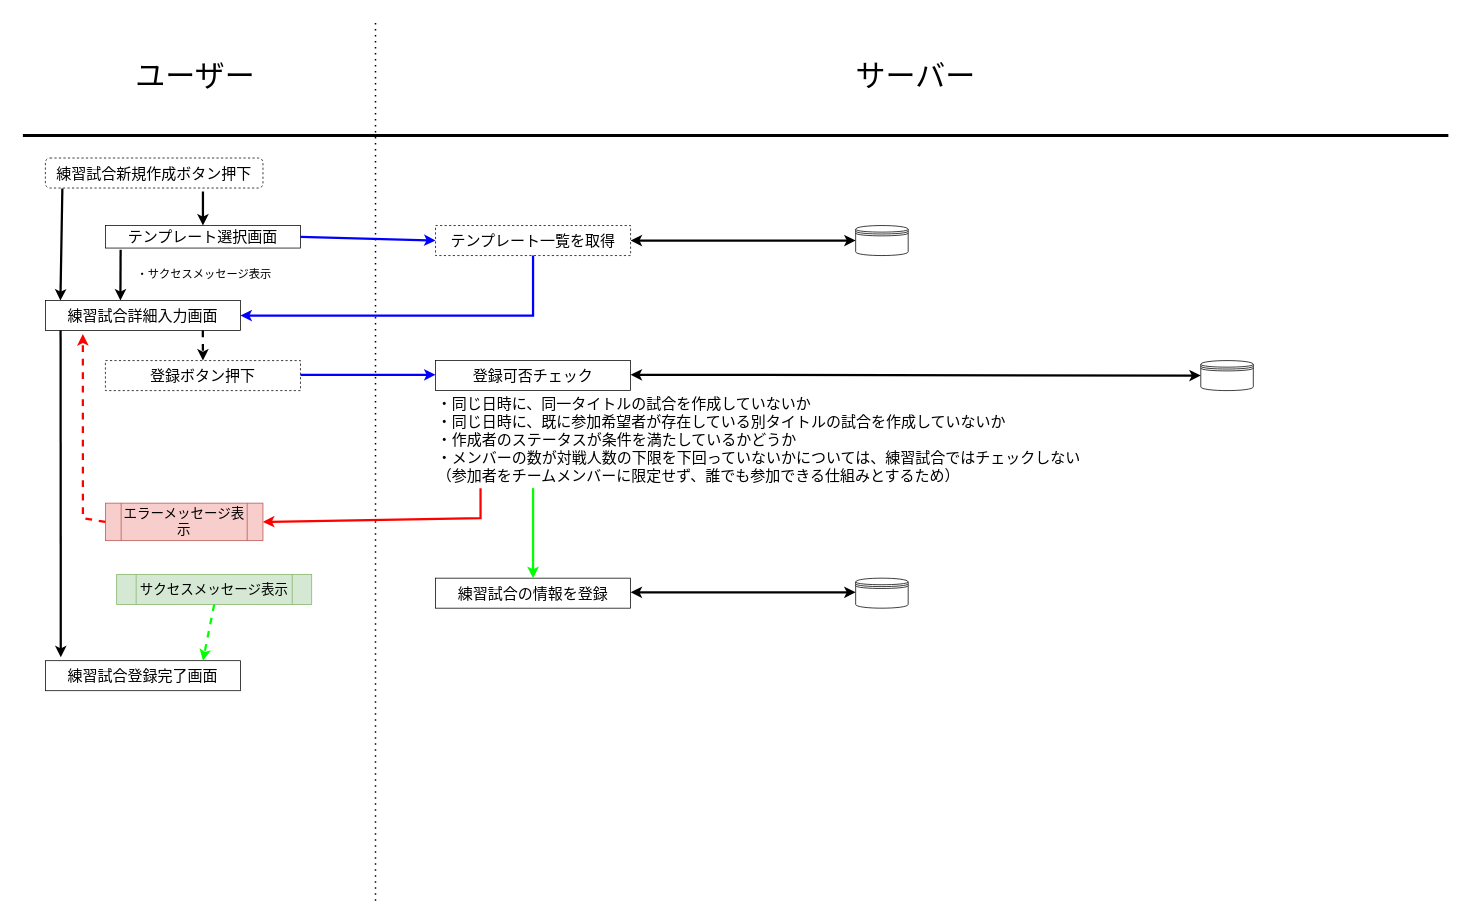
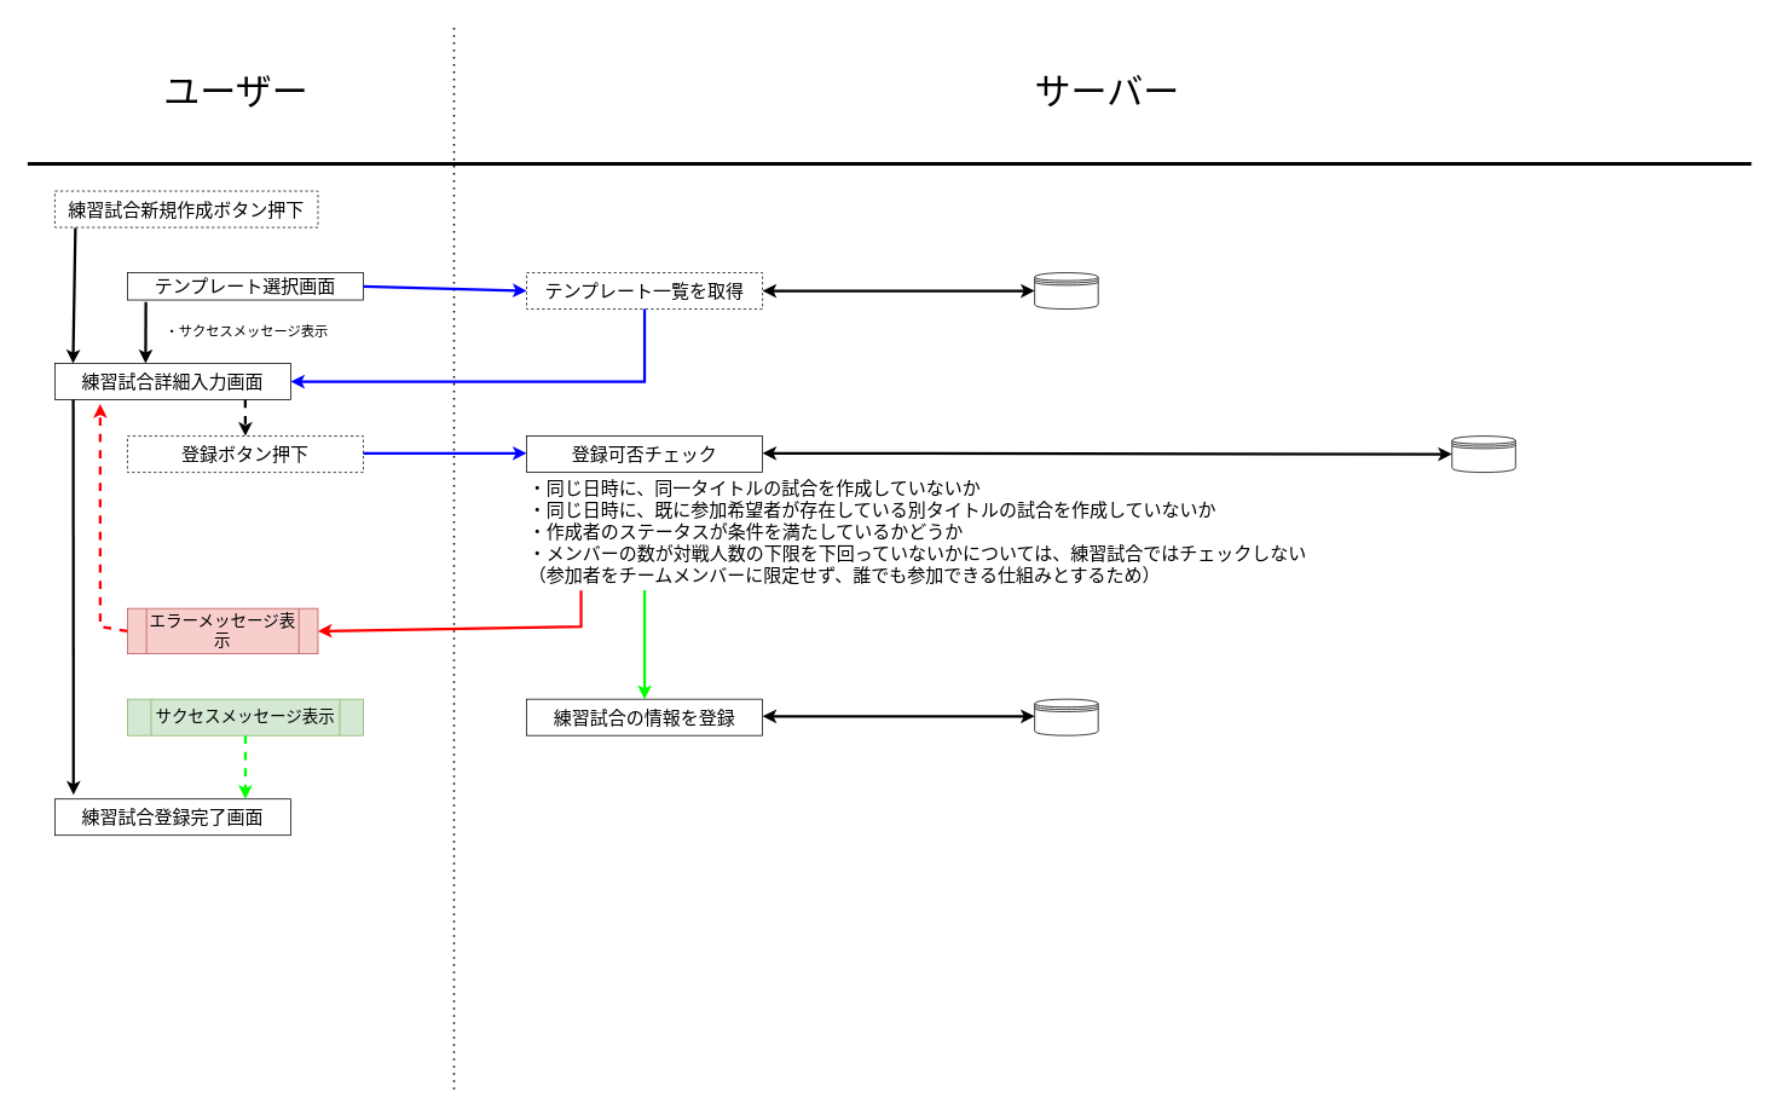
  <mxCell id="0" />
  <mxCell id="1" parent="0" />
  <mxCell id="2" value="" style="endArrow=none;html=1;rounded=0;strokeWidth=4;" parent="1" edge="1"><mxGeometry width="50" height="50" relative="1" as="geometry"><mxPoint x="30" y="180" as="sourcePoint" /><mxPoint x="1930" y="180" as="targetPoint" /></mxGeometry></mxCell>
  <mxCell id="3" value="" style="endArrow=none;dashed=1;html=1;dashPattern=1 3;strokeWidth=2;rounded=0;" parent="1" edge="1"><mxGeometry width="50" height="50" relative="1" as="geometry"><mxPoint x="500" y="1200" as="sourcePoint" /><mxPoint x="500" y="30" as="targetPoint" /></mxGeometry></mxCell>
  <mxCell id="4" value="ユーザー" style="text;html=1;strokeColor=none;fillColor=none;align=center;verticalAlign=middle;whiteSpace=wrap;rounded=0;fontSize=40;" parent="1" vertex="1"><mxGeometry width="480" height="160" as="geometry" x="20" y="20" /></mxCell>
  <mxCell id="5" value="サーバー" style="text;html=1;strokeColor=none;fillColor=none;align=center;verticalAlign=middle;whiteSpace=wrap;rounded=0;fontSize=40;" parent="1" vertex="1"><mxGeometry x="500" width="1440" height="160" as="geometry" y="20" /></mxCell>
- <mxCell id="6" value="練習試合新規作成ボタン押下" style="whiteSpace=wrap;html=1;fontSize=20;dashed=1;rounded=1;" parent="1" vertex="1"><mxGeometry x="60" y="210" width="290" height="40" as="geometry" /></mxCell>
+ <mxCell id="6" value="練習試合新規作成ボタン押下" style="rounded=0;whiteSpace=wrap;html=1;fontSize=20;dashed=1;" parent="1" vertex="1"><mxGeometry x="60" y="210" width="290" height="40" as="geometry" /></mxCell>
  <mxCell id="7" value="テンプレート選択画面" style="rounded=0;whiteSpace=wrap;html=1;fontSize=20;" parent="1" vertex="1"><mxGeometry x="140" y="300" width="260" height="30" as="geometry" /></mxCell>
- <mxCell id="8" value="" style="endArrow=classic;html=1;rounded=0;fontSize=20;strokeColor=#000000;strokeWidth=3;entryX=0.5;entryY=0;entryDx=0;entryDy=0;exitX=0.724;exitY=1.113;exitDx=0;exitDy=0;exitPerimeter=0;" parent="1" source="6" target="7" edge="1"><mxGeometry width="50" height="50" relative="1" as="geometry"><mxPoint x="350" y="210" as="sourcePoint" /><mxPoint x="570" y="310" as="targetPoint" /></mxGeometry></mxCell>
  <mxCell id="9" value="練習試合詳細入力画面" style="rounded=0;whiteSpace=wrap;html=1;fontSize=20;" parent="1" vertex="1"><mxGeometry x="60" y="400" width="260" height="40" as="geometry" /></mxCell>
  <mxCell id="10" value="" style="endArrow=classic;html=1;rounded=0;fontSize=20;strokeColor=#000000;strokeWidth=3;entryX=0.077;entryY=0;entryDx=0;entryDy=0;entryPerimeter=0;exitX=0.078;exitY=1.014;exitDx=0;exitDy=0;exitPerimeter=0;" parent="1" source="6" target="9" edge="1"><mxGeometry width="50" height="50" relative="1" as="geometry"><mxPoint x="400" y="250" as="sourcePoint" /><mxPoint x="560" y="440" as="targetPoint" /></mxGeometry></mxCell>
  <mxCell id="11" value="" style="endArrow=classic;html=1;rounded=0;fontSize=20;strokeColor=#000000;strokeWidth=3;entryX=0.5;entryY=0;entryDx=0;entryDy=0;exitX=0.078;exitY=1.072;exitDx=0;exitDy=0;exitPerimeter=0;" parent="1" source="7" edge="1"><mxGeometry width="50" height="50" relative="1" as="geometry"><mxPoint x="160.34" y="351.16" as="sourcePoint" /><mxPoint x="160" y="400" as="targetPoint" /></mxGeometry></mxCell>
  <mxCell id="12" value="・サクセスメッセージ表示" style="text;html=1;strokeColor=none;fillColor=none;align=left;verticalAlign=middle;whiteSpace=wrap;rounded=0;fontSize=15;" parent="1" vertex="1"><mxGeometry x="180" y="350" width="330" height="30" as="geometry" /></mxCell>
  <mxCell id="13" value="テンプレート一覧を取得" style="rounded=0;whiteSpace=wrap;html=1;fontSize=20;dashed=1;" parent="1" vertex="1"><mxGeometry x="580" y="300" width="260" height="40" as="geometry" /></mxCell>
  <mxCell id="14" value="" style="endArrow=classic;html=1;rounded=0;fontSize=15;strokeColor=#0000FF;strokeWidth=3;exitX=1;exitY=0.5;exitDx=0;exitDy=0;entryX=0;entryY=0.5;entryDx=0;entryDy=0;" parent="1" source="7" target="13" edge="1"><mxGeometry width="50" height="50" relative="1" as="geometry"><mxPoint x="620" y="470" as="sourcePoint" /><mxPoint x="720" y="390" as="targetPoint" /></mxGeometry></mxCell>
  <mxCell id="15" value="" style="shape=datastore;whiteSpace=wrap;html=1;fontSize=15;" parent="1" vertex="1"><mxGeometry x="1140" y="300" width="70" height="40" as="geometry" /></mxCell>
  <mxCell id="16" value="" style="endArrow=classic;startArrow=classic;html=1;rounded=0;fontSize=15;strokeColor=#000000;strokeWidth=3;exitX=1;exitY=0.5;exitDx=0;exitDy=0;entryX=0;entryY=0.5;entryDx=0;entryDy=0;" parent="1" source="13" target="15" edge="1"><mxGeometry width="50" height="50" relative="1" as="geometry"><mxPoint x="1000" y="350" as="sourcePoint" /><mxPoint x="1050" y="300" as="targetPoint" /></mxGeometry></mxCell>
  <mxCell id="17" value="" style="endArrow=classic;html=1;rounded=0;fontSize=15;strokeColor=#0000FF;strokeWidth=3;exitX=0.5;exitY=1;exitDx=0;exitDy=0;entryX=1;entryY=0.5;entryDx=0;entryDy=0;" parent="1" source="13" target="9" edge="1"><mxGeometry width="50" height="50" relative="1" as="geometry"><mxPoint x="790" y="510" as="sourcePoint" /><mxPoint x="840" y="460" as="targetPoint" /><Array as="points"><mxPoint x="710" y="420" /></Array></mxGeometry></mxCell>
  <mxCell id="18" value="登録ボタン押下" style="rounded=0;whiteSpace=wrap;html=1;fontSize=20;dashed=1;" parent="1" vertex="1"><mxGeometry x="140" y="480" width="260" height="40" as="geometry" /></mxCell>
  <mxCell id="19" value="登録可否チェック" style="rounded=0;whiteSpace=wrap;html=1;fontSize=20;" parent="1" vertex="1"><mxGeometry x="580" y="480" width="260" height="40" as="geometry" /></mxCell>
  <mxCell id="20" value="" style="endArrow=classic;html=1;rounded=0;fontSize=15;strokeColor=#0000FF;strokeWidth=3;exitX=1;exitY=0.5;exitDx=0;exitDy=0;entryX=0;entryY=0.5;entryDx=0;entryDy=0;" parent="1" edge="1"><mxGeometry width="50" height="50" relative="1" as="geometry"><mxPoint x="400" y="499" as="sourcePoint" /><mxPoint x="580" y="499" as="targetPoint" /></mxGeometry></mxCell>
  <mxCell id="21" value="・同じ日時に、同一タイトルの試合を作成していないか&lt;br&gt;・同じ日時に、既に参加希望者が存在している別タイトルの試合を作成していないか&lt;br&gt;・作成者のステータスが条件を満たしているかどうか&lt;br&gt;・メンバーの数が対戦人数の下限を下回っていないかについては、練習試合ではチェックしない&lt;br&gt;（参加者をチームメンバーに限定せず、誰でも参加できる仕組みとするため）" style="text;html=1;strokeColor=none;fillColor=none;align=left;verticalAlign=middle;whiteSpace=wrap;rounded=0;fontSize=20;" parent="1" vertex="1"><mxGeometry x="580" y="570" width="1010" height="30" as="geometry" /></mxCell>
  <mxCell id="22" value="エラーメッセージ表示" style="shape=process;whiteSpace=wrap;html=1;backgroundOutline=1;fontSize=18;fillColor=#f8cecc;strokeColor=#b85450;" parent="1" vertex="1"><mxGeometry x="140" y="670" width="210" height="50" as="geometry" /></mxCell>
  <mxCell id="23" value="" style="endArrow=classic;html=1;rounded=0;fontSize=20;strokeColor=#FF0000;strokeWidth=3;entryX=1;entryY=0.5;entryDx=0;entryDy=0;" parent="1" target="22" edge="1"><mxGeometry width="50" height="50" relative="1" as="geometry"><mxPoint x="640" y="650" as="sourcePoint" /><mxPoint x="840" y="400" as="targetPoint" /><Array as="points"><mxPoint x="640" y="690" /></Array></mxGeometry></mxCell>
  <mxCell id="24" value="" style="endArrow=classic;html=1;rounded=0;fontSize=20;strokeColor=#FF0000;strokeWidth=3;exitX=0;exitY=0.5;exitDx=0;exitDy=0;entryX=0.192;entryY=1.117;entryDx=0;entryDy=0;entryPerimeter=0;dashed=1;" parent="1" source="22" target="9" edge="1"><mxGeometry width="50" height="50" relative="1" as="geometry"><mxPoint x="660" y="310" as="sourcePoint" /><mxPoint x="710" y="260" as="targetPoint" /><Array as="points"><mxPoint x="110" y="690" /></Array></mxGeometry></mxCell>
  <mxCell id="25" value="" style="endArrow=classic;html=1;rounded=0;fontSize=20;strokeColor=#000000;strokeWidth=3;exitX=0.809;exitY=1.029;exitDx=0;exitDy=0;exitPerimeter=0;dashed=1;" parent="1" edge="1"><mxGeometry width="50" height="50" relative="1" as="geometry"><mxPoint x="269.84" y="440" as="sourcePoint" /><mxPoint x="270" y="480" as="targetPoint" /></mxGeometry></mxCell>
  <mxCell id="26" value="練習試合の情報を登録" style="rounded=0;whiteSpace=wrap;html=1;fontSize=20;" parent="1" vertex="1"><mxGeometry x="580" y="770" width="260" height="40" as="geometry" /></mxCell>
  <mxCell id="27" value="" style="endArrow=classic;html=1;rounded=0;fontSize=20;strokeColor=#000000;strokeWidth=3;exitX=0.078;exitY=1.014;exitDx=0;exitDy=0;exitPerimeter=0;entryX=0.079;entryY=-0.113;entryDx=0;entryDy=0;entryPerimeter=0;" parent="1" target="29" edge="1"><mxGeometry width="50" height="50" relative="1" as="geometry"><mxPoint x="80.26" y="440" as="sourcePoint" /><mxPoint x="80" y="740" as="targetPoint" /></mxGeometry></mxCell>
- <mxCell id="28" value="サクセスメッセージ表示" style="shape=process;whiteSpace=wrap;html=1;backgroundOutline=1;fontSize=18;fillColor=#d5e8d4;strokeColor=#82b366;" parent="1" vertex="1"><mxGeometry x="155" y="765" width="260" height="40" as="geometry" /></mxCell>
+ <mxCell id="28" value="サクセスメッセージ表示" style="shape=process;whiteSpace=wrap;html=1;backgroundOutline=1;fontSize=18;fillColor=#d5e8d4;strokeColor=#82b366;" parent="1" vertex="1"><mxGeometry x="140" y="770" width="260" height="40" as="geometry" /></mxCell>
  <mxCell id="29" value="練習試合登録完了画面" style="rounded=0;whiteSpace=wrap;html=1;fontSize=20;" parent="1" vertex="1"><mxGeometry x="60" y="880" width="260" height="40" as="geometry" /></mxCell>
  <mxCell id="30" value="" style="endArrow=classic;html=1;rounded=0;fontSize=18;strokeColor=#00FF00;strokeWidth=3;entryX=0.5;entryY=0;entryDx=0;entryDy=0;" parent="1" target="26" edge="1"><mxGeometry width="50" height="50" relative="1" as="geometry"><mxPoint x="710" y="650" as="sourcePoint" /><mxPoint x="640" y="600" as="targetPoint" /></mxGeometry></mxCell>
  <mxCell id="31" value="" style="endArrow=classic;html=1;rounded=0;fontSize=18;strokeColor=#00FF00;strokeWidth=3;exitX=0.5;exitY=1;exitDx=0;exitDy=0;dashed=1;" parent="1" source="28" edge="1"><mxGeometry width="50" height="50" relative="1" as="geometry"><mxPoint x="255" y="820" as="sourcePoint" /><mxPoint x="270" y="880" as="targetPoint" /></mxGeometry></mxCell>
  <mxCell id="32" value="" style="shape=datastore;whiteSpace=wrap;html=1;fontSize=15;" parent="1" vertex="1"><mxGeometry x="1600" y="480" width="70" height="40" as="geometry" /></mxCell>
  <mxCell id="33" value="" style="shape=datastore;whiteSpace=wrap;html=1;fontSize=15;" parent="1" vertex="1"><mxGeometry x="1140" y="770" width="70" height="40" as="geometry" /></mxCell>
  <mxCell id="34" value="" style="endArrow=classic;startArrow=classic;html=1;rounded=0;fontSize=15;strokeColor=#000000;strokeWidth=3;exitX=1;exitY=0.5;exitDx=0;exitDy=0;entryX=0;entryY=0.5;entryDx=0;entryDy=0;" parent="1" edge="1"><mxGeometry width="50" height="50" relative="1" as="geometry"><mxPoint x="840" y="788.89" as="sourcePoint" /><mxPoint x="1140" y="788.89" as="targetPoint" /></mxGeometry></mxCell>
  <mxCell id="35" value="" style="endArrow=classic;startArrow=classic;html=1;rounded=0;fontSize=15;strokeColor=#000000;strokeWidth=3;exitX=1;exitY=0.5;exitDx=0;exitDy=0;entryX=0;entryY=0.5;entryDx=0;entryDy=0;" parent="1" target="32" edge="1"><mxGeometry width="50" height="50" relative="1" as="geometry"><mxPoint x="840" y="498.89" as="sourcePoint" /><mxPoint x="1140" y="498.89" as="targetPoint" /></mxGeometry></mxCell>
